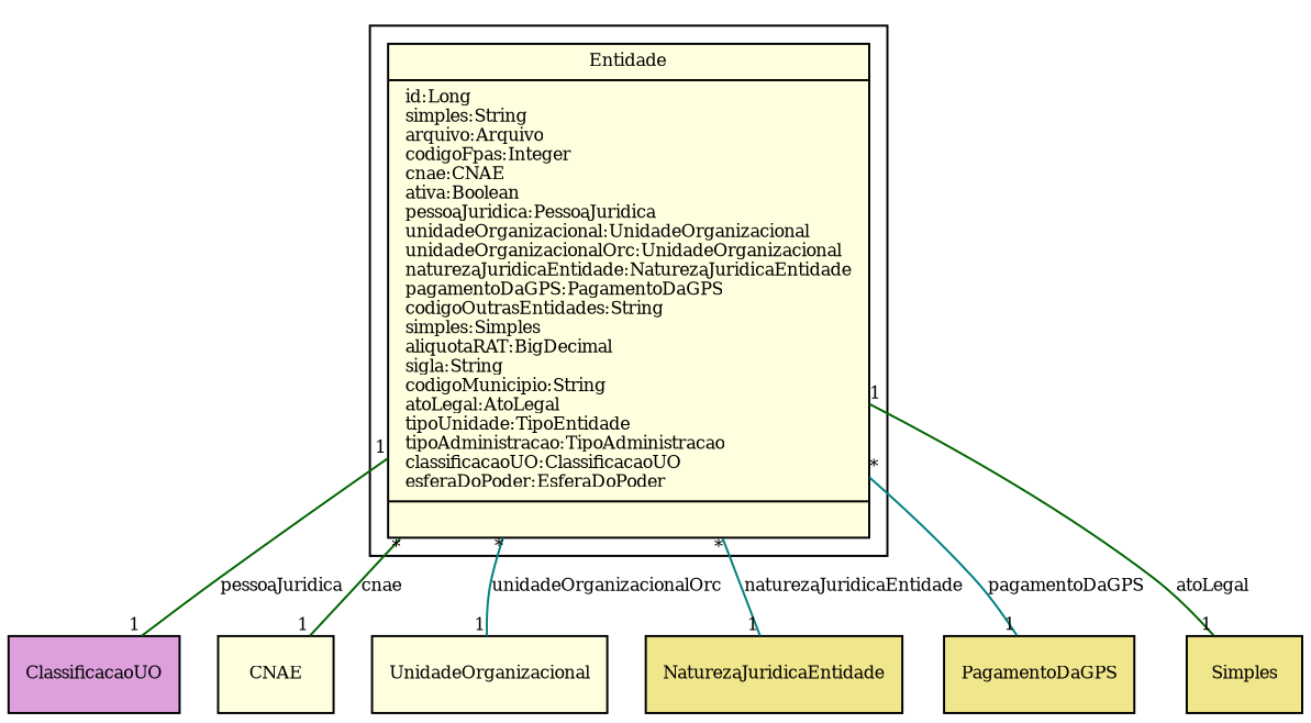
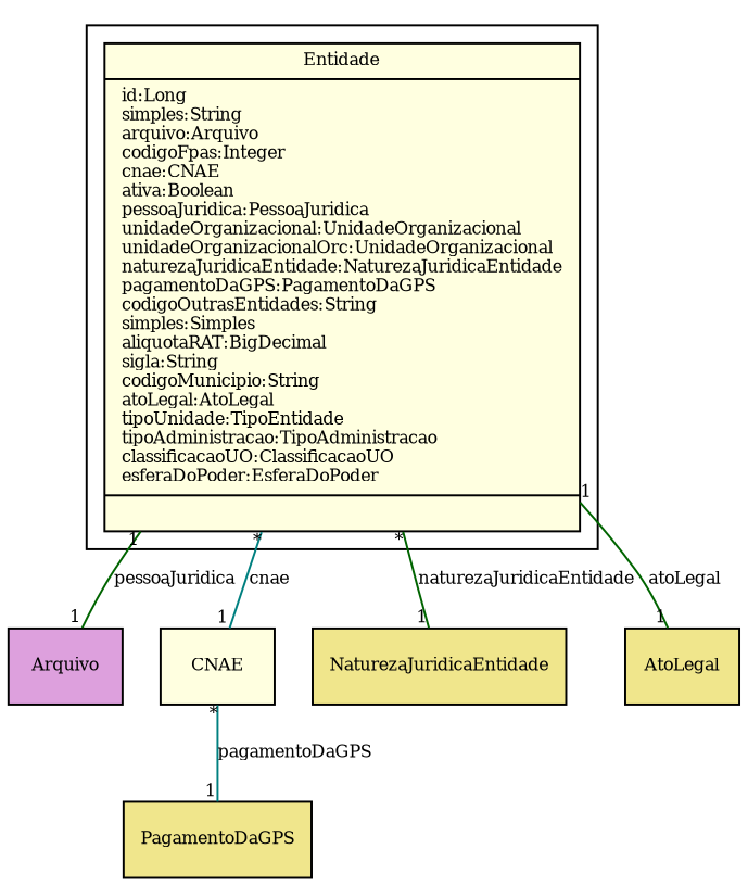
  digraph {
    fontname="Times-Roman"
    fontsize=8
    node [fillcolor=lightyellow fontname="Times-Roman" fontsize=8 shape=record style=filled]
    edge [arrowhead=none color=darkgreen fontname="Times-Roman" fontsize=8 headlabel=1 taillabel="*"]
    n1 [label="{Entidade|id:Long\lsimples:String\larquivo:Arquivo\lcodigoFpas:Integer\lcnae:CNAE\lativa:Boolean\lpessoaJuridica:PessoaJuridica\lunidadeOrganizacional:UnidadeOrganizacional\lunidadeOrganizacionalOrc:UnidadeOrganizacional\lnaturezaJuridicaEntidade:NaturezaJuridicaEntidade\lpagamentoDaGPS:PagamentoDaGPS\lcodigoOutrasEntidades:String\lsimples:Simples\laliquotaRAT:BigDecimal\lsigla:String\lcodigoMunicipio:String\latoLegal:AtoLegal\ltipoUnidade:TipoEntidade\ltipoAdministracao:TipoAdministracao\lclassificacaoUO:ClassificacaoUO\lesferaDoPoder:EsferaDoPoder\l|\l}"]
-   Arquivo [fillcolor=plum label=ClassificacaoUO]
+   Arquivo [fillcolor=plum]
    CNAE
-   UnidadeOrganizacional
    NaturezaJuridicaEntidade [fillcolor=khaki]
    PagamentoDaGPS [fillcolor=khaki]
-   AtoLegal [fillcolor=khaki label=Simples]
+   AtoLegal [fillcolor=khaki]
    subgraph cluster_1 {
      n1
    }
    n1 -> Arquivo [label=pessoaJuridica taillabel=1]
-   n1 -> CNAE [label=cnae]
-   n1 -> UnidadeOrganizacional [color=teal label=unidadeOrganizacionalOrc]
-   n1 -> NaturezaJuridicaEntidade [color=teal label=naturezaJuridicaEntidade]
-   n1 -> PagamentoDaGPS [color=teal label=pagamentoDaGPS]
+   n1 -> CNAE [color=teal label=cnae]
+   n1 -> NaturezaJuridicaEntidade [label=naturezaJuridicaEntidade]
+   CNAE -> PagamentoDaGPS [color=teal label=pagamentoDaGPS]
    n1 -> AtoLegal [label=atoLegal taillabel=1]
  }
